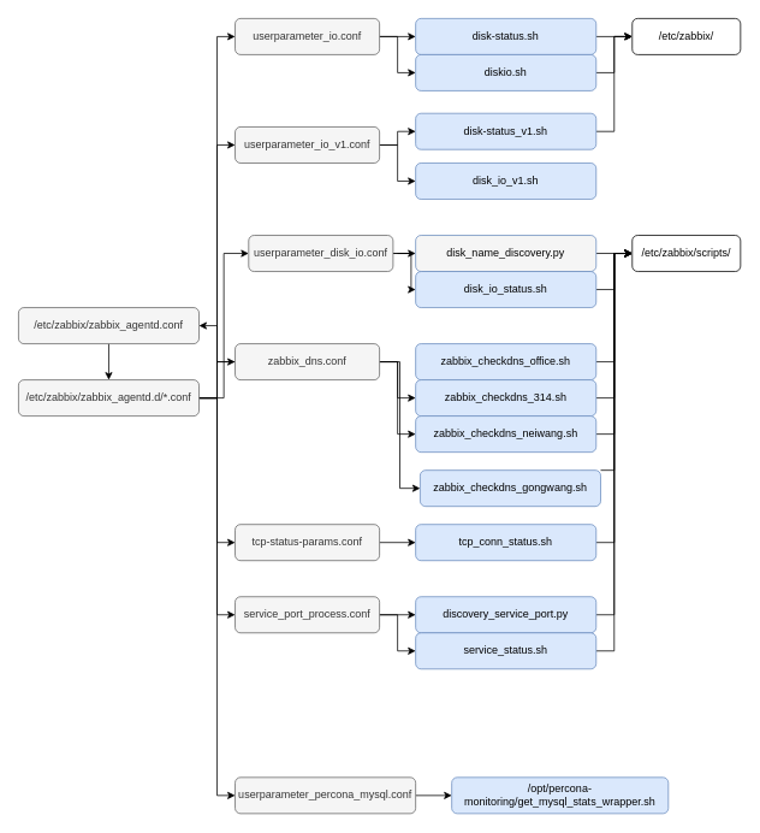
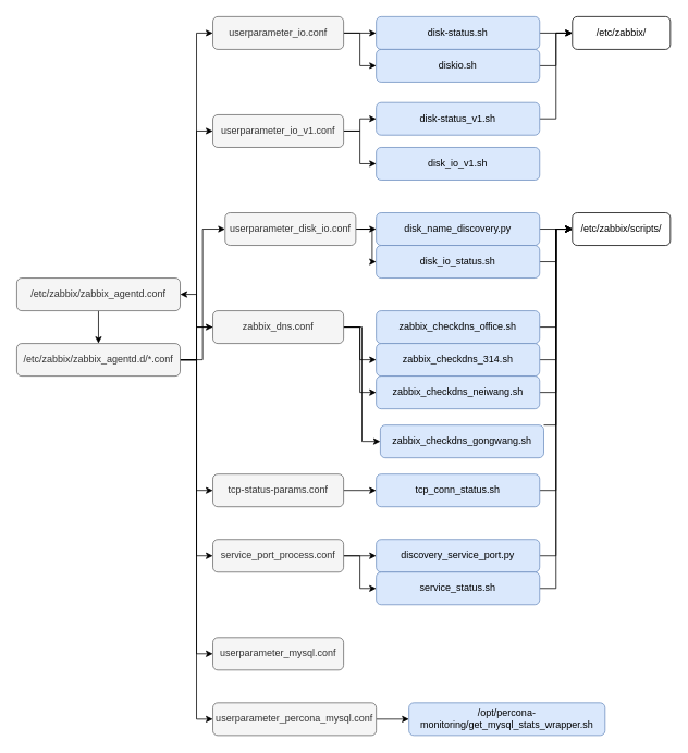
  <mxCell id="0" />
  <mxCell id="1" parent="0" />
  <mxCell id="2" style="edgeStyle=orthogonalEdgeStyle;rounded=0;orthogonalLoop=1;jettySize=auto;html=1;entryX=0.5;entryY=0;entryDx=0;entryDy=0;" parent="1" source="3" target="12" edge="1"><mxGeometry relative="1" as="geometry" /></mxCell>
  <mxCell id="3" value="/etc/zabbix/zabbix_agentd.conf" style="rounded=1;whiteSpace=wrap;html=1;fillColor=#f5f5f5;strokeColor=#666666;fontColor=#333333;" parent="1" vertex="1"><mxGeometry y="340" width="200" height="40" as="geometry" x="20" /></mxCell>
  <mxCell id="4" style="edgeStyle=orthogonalEdgeStyle;rounded=0;orthogonalLoop=1;jettySize=auto;html=1;entryX=0;entryY=0.5;entryDx=0;entryDy=0;" parent="1" source="12" target="14" edge="1"><mxGeometry relative="1" as="geometry" /></mxCell>
  <mxCell id="5" style="edgeStyle=orthogonalEdgeStyle;rounded=0;orthogonalLoop=1;jettySize=auto;html=1;entryX=0;entryY=0.5;entryDx=0;entryDy=0;" parent="1" source="12" target="17" edge="1"><mxGeometry relative="1" as="geometry" /></mxCell>
  <mxCell id="6" style="edgeStyle=orthogonalEdgeStyle;rounded=0;orthogonalLoop=1;jettySize=auto;html=1;entryX=0;entryY=0.5;entryDx=0;entryDy=0;" parent="1" source="12" target="20" edge="1"><mxGeometry relative="1" as="geometry" /></mxCell>
  <mxCell id="7" style="edgeStyle=orthogonalEdgeStyle;rounded=0;orthogonalLoop=1;jettySize=auto;html=1;entryX=0;entryY=0.5;entryDx=0;entryDy=0;" parent="1" source="12" target="23" edge="1"><mxGeometry relative="1" as="geometry" /></mxCell>
+ <mxCell id="8" style="edgeStyle=orthogonalEdgeStyle;rounded=0;orthogonalLoop=1;jettySize=auto;html=1;entryX=0;entryY=0.5;entryDx=0;entryDy=0;" parent="1" source="12" target="24" edge="1"><mxGeometry relative="1" as="geometry" /></mxCell>
  <mxCell id="9" style="edgeStyle=orthogonalEdgeStyle;rounded=0;orthogonalLoop=1;jettySize=auto;html=1;entryX=0;entryY=0.5;entryDx=0;entryDy=0;" parent="1" source="12" target="26" edge="1"><mxGeometry relative="1" as="geometry" /></mxCell>
  <mxCell id="10" style="edgeStyle=orthogonalEdgeStyle;rounded=0;orthogonalLoop=1;jettySize=auto;html=1;entryX=0;entryY=0.5;entryDx=0;entryDy=0;" parent="1" source="12" target="31" edge="1"><mxGeometry relative="1" as="geometry" /></mxCell>
  <mxCell id="11" style="edgeStyle=orthogonalEdgeStyle;rounded=0;orthogonalLoop=1;jettySize=auto;html=1;entryX=0;entryY=0.5;entryDx=0;entryDy=0;" edge="1" parent="1" source="12" target="58"><mxGeometry relative="1" as="geometry" /></mxCell>
  <mxCell id="12" value="/etc/zabbix/zabbix_agentd.d/*.conf" style="rounded=1;whiteSpace=wrap;html=1;fillColor=#f5f5f5;strokeColor=#666666;fontColor=#333333;" parent="1" vertex="1"><mxGeometry y="420" width="200" height="40" as="geometry" x="20" /></mxCell>
  <mxCell id="13" style="edgeStyle=orthogonalEdgeStyle;rounded=0;orthogonalLoop=1;jettySize=auto;html=1;entryX=0;entryY=0.5;entryDx=0;entryDy=0;" parent="1" source="14" target="33" edge="1"><mxGeometry relative="1" as="geometry" /></mxCell>
  <mxCell id="14" value="tcp-status-params.conf" style="rounded=1;whiteSpace=wrap;html=1;fillColor=#f5f5f5;strokeColor=#666666;fontColor=#333333;" parent="1" vertex="1"><mxGeometry x="260" y="580" width="160" height="40" as="geometry" /></mxCell>
  <mxCell id="15" style="edgeStyle=orthogonalEdgeStyle;rounded=0;orthogonalLoop=1;jettySize=auto;html=1;entryX=0;entryY=0.5;entryDx=0;entryDy=0;" parent="1" source="17" target="35" edge="1"><mxGeometry relative="1" as="geometry" /></mxCell>
  <mxCell id="16" style="edgeStyle=orthogonalEdgeStyle;rounded=0;orthogonalLoop=1;jettySize=auto;html=1;entryX=0;entryY=0.5;entryDx=0;entryDy=0;" parent="1" source="17" target="37" edge="1"><mxGeometry relative="1" as="geometry" /></mxCell>
  <mxCell id="17" value="userparameter_disk_io.conf" style="rounded=1;whiteSpace=wrap;html=1;fillColor=#f5f5f5;strokeColor=#666666;fontColor=#333333;" parent="1" vertex="1"><mxGeometry x="275" y="260" width="160" height="40" as="geometry" /></mxCell>
  <mxCell id="18" style="edgeStyle=orthogonalEdgeStyle;rounded=0;orthogonalLoop=1;jettySize=auto;html=1;entryX=0;entryY=0.5;entryDx=0;entryDy=0;" parent="1" source="20" target="39" edge="1"><mxGeometry relative="1" as="geometry" /></mxCell>
  <mxCell id="19" style="edgeStyle=orthogonalEdgeStyle;rounded=0;orthogonalLoop=1;jettySize=auto;html=1;entryX=0;entryY=0.5;entryDx=0;entryDy=0;" parent="1" source="20" target="41" edge="1"><mxGeometry relative="1" as="geometry" /></mxCell>
  <mxCell id="20" value="userparameter_io.conf" style="rounded=1;whiteSpace=wrap;html=1;fillColor=#f5f5f5;strokeColor=#666666;fontColor=#333333;" parent="1" vertex="1"><mxGeometry x="260" y="20" width="160" height="40" as="geometry" /></mxCell>
  <mxCell id="21" style="edgeStyle=orthogonalEdgeStyle;rounded=0;orthogonalLoop=1;jettySize=auto;html=1;" parent="1" source="23" target="43" edge="1"><mxGeometry relative="1" as="geometry" /></mxCell>
  <mxCell id="22" style="edgeStyle=orthogonalEdgeStyle;rounded=0;orthogonalLoop=1;jettySize=auto;html=1;entryX=0;entryY=0.5;entryDx=0;entryDy=0;" parent="1" source="23" target="44" edge="1"><mxGeometry relative="1" as="geometry" /></mxCell>
  <mxCell id="23" value="userparameter_io_v1.conf" style="rounded=1;whiteSpace=wrap;html=1;fillColor=#f5f5f5;strokeColor=#666666;fontColor=#333333;" parent="1" vertex="1"><mxGeometry x="260" y="140" width="160" height="40" as="geometry" /></mxCell>
+ <mxCell id="24" value="userparameter_mysql.conf" style="rounded=1;whiteSpace=wrap;html=1;fillColor=#f5f5f5;strokeColor=#666666;fontColor=#333333;" parent="1" vertex="1"><mxGeometry x="260" y="780" width="160" height="40" as="geometry" /></mxCell>
  <mxCell id="25" style="edgeStyle=orthogonalEdgeStyle;rounded=0;orthogonalLoop=1;jettySize=auto;html=1;entryX=0;entryY=0.5;entryDx=0;entryDy=0;" parent="1" source="26" target="45" edge="1"><mxGeometry relative="1" as="geometry" /></mxCell>
  <mxCell id="26" value="userparameter_percona_mysql.conf" style="rounded=1;whiteSpace=wrap;html=1;fillColor=#f5f5f5;strokeColor=#666666;fontColor=#333333;" parent="1" vertex="1"><mxGeometry x="260" y="860" width="200" height="40" as="geometry" /></mxCell>
  <mxCell id="27" style="edgeStyle=orthogonalEdgeStyle;rounded=0;orthogonalLoop=1;jettySize=auto;html=1;" parent="1" source="31" target="3" edge="1"><mxGeometry relative="1" as="geometry" /></mxCell>
  <mxCell id="28" style="edgeStyle=orthogonalEdgeStyle;rounded=0;orthogonalLoop=1;jettySize=auto;html=1;entryX=0;entryY=0.5;entryDx=0;entryDy=0;" parent="1" source="31" target="49" edge="1"><mxGeometry relative="1" as="geometry" /></mxCell>
  <mxCell id="29" style="edgeStyle=orthogonalEdgeStyle;rounded=0;orthogonalLoop=1;jettySize=auto;html=1;entryX=0;entryY=0.5;entryDx=0;entryDy=0;" parent="1" source="31" target="51" edge="1"><mxGeometry relative="1" as="geometry" /></mxCell>
  <mxCell id="30" style="edgeStyle=orthogonalEdgeStyle;rounded=0;orthogonalLoop=1;jettySize=auto;html=1;entryX=0;entryY=0.5;entryDx=0;entryDy=0;" parent="1" source="31" target="53" edge="1"><mxGeometry relative="1" as="geometry" /></mxCell>
  <mxCell id="31" value="zabbix_dns.conf" style="rounded=1;whiteSpace=wrap;html=1;fillColor=#f5f5f5;strokeColor=#666666;fontColor=#333333;" parent="1" vertex="1"><mxGeometry x="260" y="380" width="160" height="40" as="geometry" /></mxCell>
  <mxCell id="32" style="edgeStyle=orthogonalEdgeStyle;rounded=0;orthogonalLoop=1;jettySize=auto;html=1;entryX=0;entryY=0.5;entryDx=0;entryDy=0;exitX=1;exitY=0.5;exitDx=0;exitDy=0;" parent="1" source="33" edge="1" target="55"><mxGeometry relative="1" as="geometry"><mxPoint x="700" y="360" as="targetPoint" /><Array as="points"><mxPoint x="680" y="600" /><mxPoint x="680" y="280" /></Array></mxGeometry></mxCell>
  <mxCell id="33" value="&lt;span&gt;tcp_conn_status.sh&lt;/span&gt;" style="rounded=1;whiteSpace=wrap;html=1;fillColor=#dae8fc;strokeColor=#6c8ebf;" parent="1" vertex="1"><mxGeometry x="460" y="580" width="200" height="40" as="geometry" /></mxCell>
  <mxCell id="34" style="edgeStyle=orthogonalEdgeStyle;rounded=0;orthogonalLoop=1;jettySize=auto;html=1;entryX=0;entryY=0.5;entryDx=0;entryDy=0;" parent="1" source="35" target="55" edge="1"><mxGeometry relative="1" as="geometry" /></mxCell>
- <mxCell id="35" value="&lt;div&gt;disk_name_discovery.py&lt;/div&gt;" style="rounded=1;whiteSpace=wrap;html=1;fillColor=#f5f5f5;strokeColor=#6c8ebf;" parent="1" vertex="1"><mxGeometry x="460" y="260" width="200" height="40" as="geometry" /></mxCell>
+ <mxCell id="35" value="&lt;div&gt;disk_name_discovery.py&lt;/div&gt;" style="rounded=1;whiteSpace=wrap;html=1;fillColor=#dae8fc;strokeColor=#6c8ebf;" parent="1" vertex="1"><mxGeometry x="460" y="260" width="200" height="40" as="geometry" /></mxCell>
  <mxCell id="36" style="edgeStyle=orthogonalEdgeStyle;rounded=0;orthogonalLoop=1;jettySize=auto;html=1;entryX=0;entryY=0.5;entryDx=0;entryDy=0;exitX=1;exitY=0.5;exitDx=0;exitDy=0;" parent="1" source="37" edge="1" target="55"><mxGeometry relative="1" as="geometry"><mxPoint x="700" y="360" as="targetPoint" /><Array as="points"><mxPoint x="680" y="320" /><mxPoint x="680" y="280" /></Array></mxGeometry></mxCell>
  <mxCell id="37" value="&lt;div&gt;disk_io_status.sh&lt;/div&gt;" style="rounded=1;whiteSpace=wrap;html=1;fillColor=#dae8fc;strokeColor=#6c8ebf;" parent="1" vertex="1"><mxGeometry x="460" y="300" width="200" height="40" as="geometry" /></mxCell>
  <mxCell id="38" style="edgeStyle=orthogonalEdgeStyle;rounded=0;orthogonalLoop=1;jettySize=auto;html=1;" parent="1" source="39" target="54" edge="1"><mxGeometry relative="1" as="geometry" /></mxCell>
  <mxCell id="39" value="&lt;div&gt;disk-status.sh&lt;/div&gt;" style="rounded=1;whiteSpace=wrap;html=1;fillColor=#dae8fc;strokeColor=#6c8ebf;" parent="1" vertex="1"><mxGeometry x="460" y="20" width="200" height="40" as="geometry" /></mxCell>
  <mxCell id="40" style="edgeStyle=orthogonalEdgeStyle;rounded=0;orthogonalLoop=1;jettySize=auto;html=1;entryX=0;entryY=0.5;entryDx=0;entryDy=0;" parent="1" source="41" target="54" edge="1"><mxGeometry relative="1" as="geometry" /></mxCell>
  <mxCell id="41" value="&lt;div&gt;diskio.sh&lt;/div&gt;" style="rounded=1;whiteSpace=wrap;html=1;fillColor=#dae8fc;strokeColor=#6c8ebf;" parent="1" vertex="1"><mxGeometry x="460" y="60" width="200" height="40" as="geometry" /></mxCell>
  <mxCell id="42" style="edgeStyle=orthogonalEdgeStyle;rounded=0;orthogonalLoop=1;jettySize=auto;html=1;entryX=0;entryY=0.5;entryDx=0;entryDy=0;" parent="1" source="43" target="54" edge="1"><mxGeometry relative="1" as="geometry" /></mxCell>
  <mxCell id="43" value="&lt;div&gt;disk-status_v1.sh&lt;/div&gt;" style="rounded=1;whiteSpace=wrap;html=1;fillColor=#dae8fc;strokeColor=#6c8ebf;" parent="1" vertex="1"><mxGeometry x="460" y="125" width="200" height="40" as="geometry" /></mxCell>
  <mxCell id="44" value="&lt;div&gt;disk_io_v1.sh&lt;/div&gt;" style="rounded=1;whiteSpace=wrap;html=1;fillColor=#dae8fc;strokeColor=#6c8ebf;" parent="1" vertex="1"><mxGeometry x="460" y="180" width="200" height="40" as="geometry" /></mxCell>
  <mxCell id="45" value="&lt;div&gt;/opt/percona-monitoring/get_mysql_stats_wrapper.sh&lt;/div&gt;" style="rounded=1;whiteSpace=wrap;html=1;fillColor=#dae8fc;strokeColor=#6c8ebf;" parent="1" vertex="1"><mxGeometry x="500" y="860" width="240" height="40" as="geometry" /></mxCell>
  <mxCell id="46" style="edgeStyle=orthogonalEdgeStyle;rounded=0;orthogonalLoop=1;jettySize=auto;html=1;entryX=0;entryY=0.5;entryDx=0;entryDy=0;exitX=1;exitY=0.5;exitDx=0;exitDy=0;" parent="1" source="47" target="55" edge="1"><mxGeometry relative="1" as="geometry"><Array as="points"><mxPoint x="680" y="400" /><mxPoint x="680" y="280" /></Array></mxGeometry></mxCell>
  <mxCell id="47" value="&lt;div&gt;zabbix_checkdns_office.sh&lt;/div&gt;" style="rounded=1;whiteSpace=wrap;html=1;fillColor=#dae8fc;strokeColor=#6c8ebf;" parent="1" vertex="1"><mxGeometry x="460" y="380" width="200" height="40" as="geometry" /></mxCell>
  <mxCell id="48" style="edgeStyle=orthogonalEdgeStyle;rounded=0;orthogonalLoop=1;jettySize=auto;html=1;entryX=0;entryY=0.5;entryDx=0;entryDy=0;exitX=1;exitY=0.5;exitDx=0;exitDy=0;" parent="1" source="49" target="55" edge="1"><mxGeometry relative="1" as="geometry"><Array as="points"><mxPoint x="680" y="440" /><mxPoint x="680" y="280" /></Array></mxGeometry></mxCell>
  <mxCell id="49" value="&lt;div&gt;zabbix_checkdns_314.sh&lt;/div&gt;" style="rounded=1;whiteSpace=wrap;html=1;fillColor=#dae8fc;strokeColor=#6c8ebf;" parent="1" vertex="1"><mxGeometry x="460" y="420" width="200" height="40" as="geometry" /></mxCell>
  <mxCell id="50" style="edgeStyle=orthogonalEdgeStyle;rounded=0;orthogonalLoop=1;jettySize=auto;html=1;entryX=0;entryY=0.5;entryDx=0;entryDy=0;exitX=1;exitY=0.5;exitDx=0;exitDy=0;" parent="1" source="51" edge="1" target="55"><mxGeometry relative="1" as="geometry"><mxPoint x="700" y="360" as="targetPoint" /><Array as="points"><mxPoint x="680" y="480" /><mxPoint x="680" y="280" /></Array></mxGeometry></mxCell>
  <mxCell id="51" value="&lt;div&gt;zabbix_checkdns_neiwang.sh&lt;/div&gt;" style="rounded=1;whiteSpace=wrap;html=1;fillColor=#dae8fc;strokeColor=#6c8ebf;" parent="1" vertex="1"><mxGeometry x="460" y="460" width="200" height="40" as="geometry" /></mxCell>
  <mxCell id="52" style="edgeStyle=orthogonalEdgeStyle;rounded=0;orthogonalLoop=1;jettySize=auto;html=1;entryX=0;entryY=0.5;entryDx=0;entryDy=0;" parent="1" source="53" target="55" edge="1"><mxGeometry relative="1" as="geometry"><Array as="points"><mxPoint x="680" y="520" /><mxPoint x="680" y="280" /></Array></mxGeometry></mxCell>
  <mxCell id="53" value="&lt;div&gt;zabbix_checkdns_gongwang.sh&lt;/div&gt;" style="rounded=1;whiteSpace=wrap;html=1;fillColor=#dae8fc;strokeColor=#6c8ebf;" parent="1" vertex="1"><mxGeometry x="465" y="520" width="200" height="40" as="geometry" /></mxCell>
  <mxCell id="54" value="&lt;div&gt;/etc/zabbix/&lt;/div&gt;" style="rounded=1;whiteSpace=wrap;html=1;" parent="1" vertex="1"><mxGeometry x="700" y="20" width="120" height="40" as="geometry" /></mxCell>
  <mxCell id="55" value="&lt;div&gt;/etc/zabbix/scripts/&lt;/div&gt;" style="rounded=1;whiteSpace=wrap;html=1;" parent="1" vertex="1"><mxGeometry x="700" y="260" width="120" height="40" as="geometry" /></mxCell>
  <mxCell id="56" style="edgeStyle=orthogonalEdgeStyle;rounded=0;orthogonalLoop=1;jettySize=auto;html=1;entryX=0;entryY=0.5;entryDx=0;entryDy=0;" edge="1" parent="1" source="58" target="60"><mxGeometry relative="1" as="geometry" /></mxCell>
  <mxCell id="57" style="edgeStyle=orthogonalEdgeStyle;rounded=0;orthogonalLoop=1;jettySize=auto;html=1;entryX=0;entryY=0.5;entryDx=0;entryDy=0;" edge="1" parent="1" source="58" target="62"><mxGeometry relative="1" as="geometry" /></mxCell>
  <mxCell id="58" value="service_port_process.conf" style="rounded=1;whiteSpace=wrap;html=1;fillColor=#f5f5f5;strokeColor=#666666;fontColor=#333333;" vertex="1" parent="1"><mxGeometry x="260" y="660" width="160" height="40" as="geometry" /></mxCell>
  <mxCell id="59" style="edgeStyle=orthogonalEdgeStyle;rounded=0;orthogonalLoop=1;jettySize=auto;html=1;entryX=0;entryY=0.5;entryDx=0;entryDy=0;" edge="1" parent="1" source="60" target="55"><mxGeometry relative="1" as="geometry"><Array as="points"><mxPoint x="680" y="680" /><mxPoint x="680" y="280" /></Array></mxGeometry></mxCell>
  <mxCell id="60" value="&lt;span&gt;discovery_service_port&lt;/span&gt;&lt;span&gt;.py&lt;/span&gt;" style="rounded=1;whiteSpace=wrap;html=1;fillColor=#dae8fc;strokeColor=#6c8ebf;" vertex="1" parent="1"><mxGeometry x="460" y="660" width="200" height="40" as="geometry" /></mxCell>
  <mxCell id="61" style="edgeStyle=orthogonalEdgeStyle;rounded=0;orthogonalLoop=1;jettySize=auto;html=1;entryX=0;entryY=0.5;entryDx=0;entryDy=0;" edge="1" parent="1" source="62" target="55"><mxGeometry relative="1" as="geometry"><Array as="points"><mxPoint x="680" y="720" /><mxPoint x="680" y="280" /></Array></mxGeometry></mxCell>
  <mxCell id="62" value="&lt;span&gt;service_status&lt;/span&gt;&lt;span&gt;.sh&lt;/span&gt;" style="rounded=1;whiteSpace=wrap;html=1;fillColor=#dae8fc;strokeColor=#6c8ebf;" vertex="1" parent="1"><mxGeometry x="460" y="700" width="200" height="40" as="geometry" /></mxCell>
